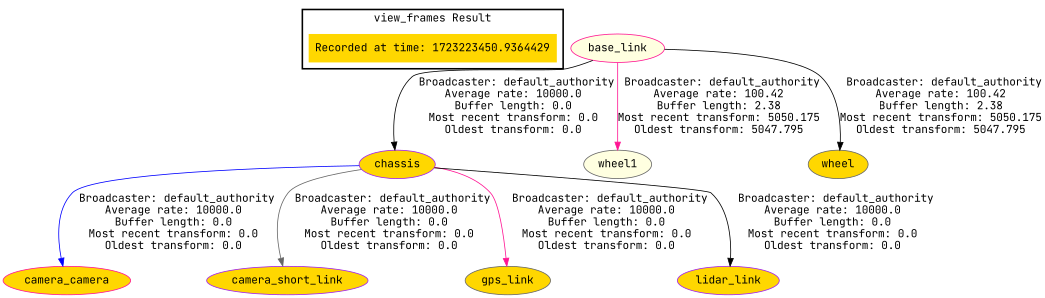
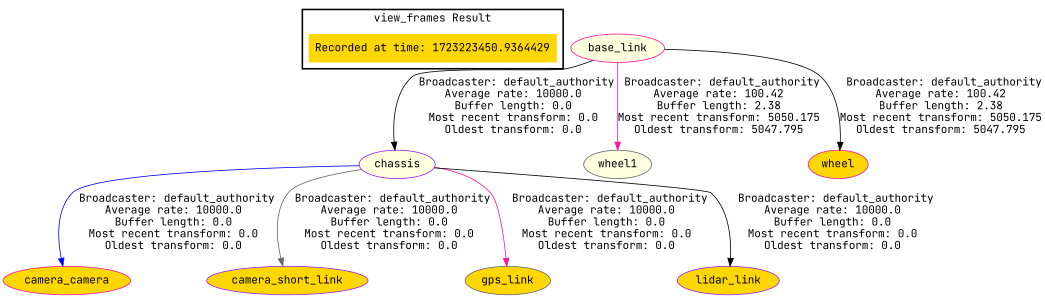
  digraph {
    fontname="JetBrains Mono"
    node [color=deeppink fillcolor=gold fontname="JetBrains Mono" style=filled]
    edge [color=black fontname="JetBrains Mono"]
    "Recorded at time: 1723223450.9364429" [color=blue shape=plaintext]
    base_link [fillcolor=lightyellow]
-   chassis [color=purple]
+   chassis [color=purple fillcolor=lightyellow]
    wheel1 [color=gray40 fillcolor=lightyellow]
-   wheel [color=gray40]
+   wheel
    n6 [label=camera_camera]
    camera_short_link [color=purple]
    gps_link [color=gray40]
    lidar_link [color=purple]
    subgraph cluster_1 {
      color=black
      label="view_frames Result"
      style=bold
      "Recorded at time: 1723223450.9364429"
    }
    base_link -> chassis [label=" Broadcaster: default_authority\nAverage rate: 10000.0\nBuffer length: 0.0\nMost recent transform: 0.0\nOldest transform: 0.0\n"]
    base_link -> wheel1 [color=deeppink label=" Broadcaster: default_authority\nAverage rate: 100.42\nBuffer length: 2.38\nMost recent transform: 5050.175\nOldest transform: 5047.795\n"]
    base_link -> wheel [label=" Broadcaster: default_authority\nAverage rate: 100.42\nBuffer length: 2.38\nMost recent transform: 5050.175\nOldest transform: 5047.795\n"]
    chassis -> n6 [color=blue label=" Broadcaster: default_authority\nAverage rate: 10000.0\nBuffer length: 0.0\nMost recent transform: 0.0\nOldest transform: 0.0\n"]
    chassis -> camera_short_link [color=gray40 label=" Broadcaster: default_authority\nAverage rate: 10000.0\nBuffer length: 0.0\nMost recent transform: 0.0\nOldest transform: 0.0\n"]
    chassis -> gps_link [color=deeppink label=" Broadcaster: default_authority\nAverage rate: 10000.0\nBuffer length: 0.0\nMost recent transform: 0.0\nOldest transform: 0.0\n"]
    chassis -> lidar_link [label=" Broadcaster: default_authority\nAverage rate: 10000.0\nBuffer length: 0.0\nMost recent transform: 0.0\nOldest transform: 0.0\n"]
  }
